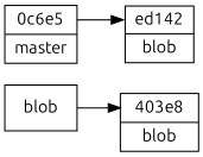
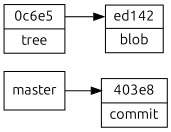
  digraph {
    fontname=Ubuntu
    rankdir=LR
    node [fontname=Ubuntu shape=record]
    edge [fontname=Ubuntu headport=sha1]
-   n1 [label=blob]
-   n2 [label="<sha1> 403e8 | <type> blob"]
-   n3 [label="<sha1> 0c6e5 | <type> master"]
+   n1 [label=master]
+   n2 [label="<sha1> 403e8 | <type> commit"]
+   n3 [label="<sha1> 0c6e5 | <type> tree"]
    n4 [label="<sha1> ed142 | <type> blob"]
    n1 -> n2
    n3 -> n4 [tailport=sha1]
  }
